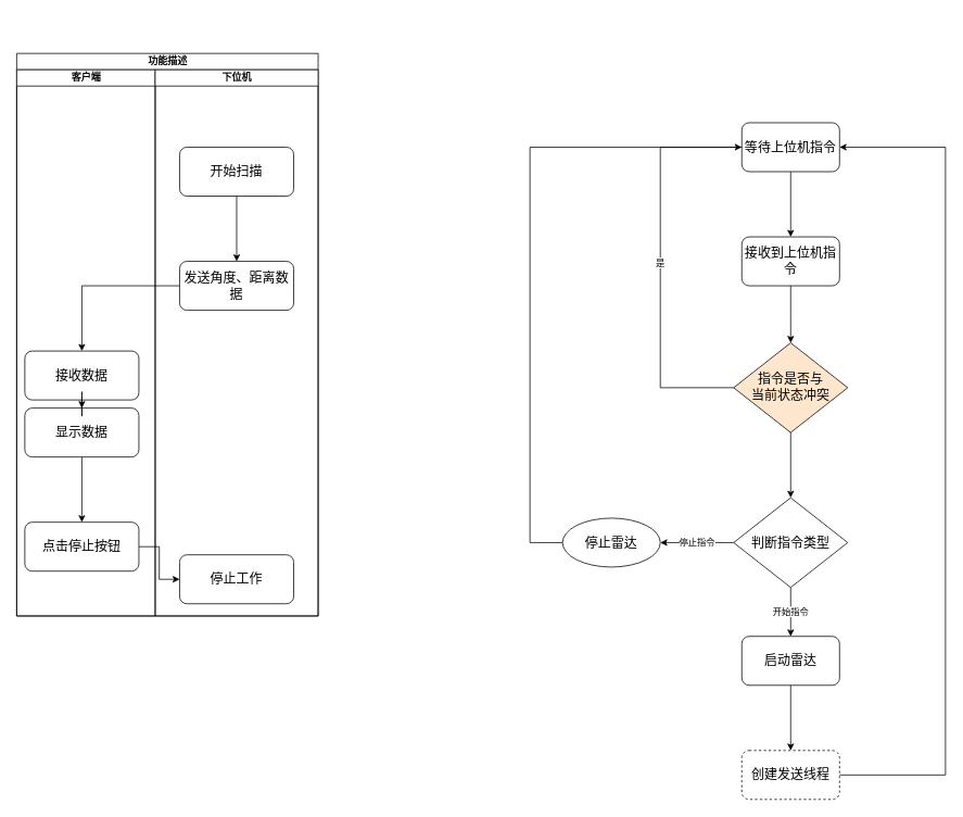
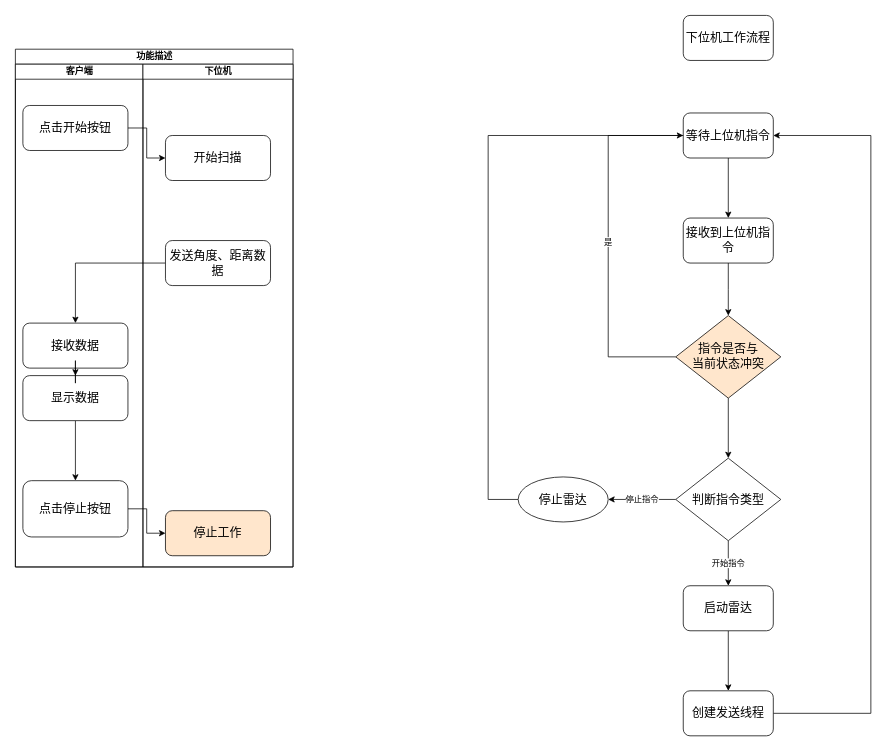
  <mxCell id="0" />
  <mxCell id="1" parent="0" />
  <mxCell id="2" value="功能描述" style="swimlane;html=1;childLayout=stackLayout;resizeParent=1;resizeParentMax=0;startSize=20;" vertex="1" parent="1"><mxGeometry x="20" y="65" width="370" height="690" as="geometry" /></mxCell>
  <mxCell id="3" value="客户端" style="swimlane;html=1;startSize=20;" vertex="1" parent="2"><mxGeometry y="20" width="170" height="670" as="geometry" /></mxCell>
+ <mxCell id="4" value="&lt;span style=&quot;font-size: 16px&quot;&gt;点击开始按钮&lt;/span&gt;" style="rounded=1;whiteSpace=wrap;html=1;" vertex="1" parent="3"><mxGeometry x="10" y="55" width="140" height="60" as="geometry" /></mxCell>
  <mxCell id="5" value="&lt;span style=&quot;font-size: 16px&quot;&gt;接收数据&lt;/span&gt;" style="rounded=1;whiteSpace=wrap;html=1;" vertex="1" parent="3"><mxGeometry x="10" y="345" width="140" height="60" as="geometry" /></mxCell>
  <mxCell id="6" value="下位机" style="swimlane;html=1;startSize=20;" vertex="1" parent="2"><mxGeometry x="170" y="20" width="200" height="670" as="geometry" /></mxCell>
  <mxCell id="7" value="&lt;span style=&quot;font-size: 16px&quot;&gt;开始扫描&lt;/span&gt;" style="rounded=1;whiteSpace=wrap;html=1;" vertex="1" parent="6"><mxGeometry x="30" y="95" width="140" height="60" as="geometry" /></mxCell>
- <mxCell id="8" value="&lt;span style=&quot;font-size: 16px&quot;&gt;停止工作&lt;/span&gt;" style="rounded=1;whiteSpace=wrap;html=1;" vertex="1" parent="6"><mxGeometry x="30" y="595" width="140" height="60" as="geometry" /></mxCell>
+ <mxCell id="8" value="&lt;span style=&quot;font-size: 16px&quot;&gt;停止工作&lt;/span&gt;" style="rounded=1;whiteSpace=wrap;html=1;fillColor=#ffe6cc;" vertex="1" parent="6"><mxGeometry x="30" y="595" width="140" height="60" as="geometry" /></mxCell>
+ <mxCell id="9" value="" style="edgeStyle=orthogonalEdgeStyle;rounded=0;orthogonalLoop=1;jettySize=auto;html=1;" edge="1" parent="2" source="4" target="7"><mxGeometry relative="1" as="geometry" /></mxCell>
  <mxCell id="10" value="" style="edgeStyle=orthogonalEdgeStyle;rounded=0;orthogonalLoop=1;jettySize=auto;html=1;" edge="1" parent="1" source="11" target="5"><mxGeometry relative="1" as="geometry" /></mxCell>
  <mxCell id="11" value="&lt;span style=&quot;font-size: 16px&quot;&gt;发送角度、距离数据&lt;/span&gt;" style="rounded=1;whiteSpace=wrap;html=1;" vertex="1" parent="1"><mxGeometry x="220" y="320" width="140" height="60" as="geometry" /></mxCell>
- <mxCell id="12" value="" style="edgeStyle=orthogonalEdgeStyle;rounded=0;orthogonalLoop=1;jettySize=auto;html=1;" edge="1" parent="1" source="7" target="11"><mxGeometry relative="1" as="geometry" /></mxCell>
  <mxCell id="13" value="" style="edgeStyle=orthogonalEdgeStyle;rounded=0;orthogonalLoop=1;jettySize=auto;html=1;" edge="1" parent="1" source="14" target="17"><mxGeometry relative="1" as="geometry" /></mxCell>
  <mxCell id="14" value="&lt;span style=&quot;font-size: 16px&quot;&gt;显示数据&lt;/span&gt;" style="rounded=1;whiteSpace=wrap;html=1;" vertex="1" parent="1"><mxGeometry x="30" y="500" width="140" height="60" as="geometry" /></mxCell>
  <mxCell id="15" value="" style="edgeStyle=orthogonalEdgeStyle;rounded=0;orthogonalLoop=1;jettySize=auto;html=1;" edge="1" parent="1" source="5" target="14"><mxGeometry relative="1" as="geometry" /></mxCell>
  <mxCell id="16" value="" style="edgeStyle=orthogonalEdgeStyle;rounded=0;orthogonalLoop=1;jettySize=auto;html=1;" edge="1" parent="1" source="17" target="8"><mxGeometry relative="1" as="geometry" /></mxCell>
- <mxCell id="17" value="&lt;span style=&quot;font-size: 16px&quot;&gt;点击停止按钮&lt;/span&gt;" style="rounded=1;whiteSpace=wrap;html=1;" vertex="1" parent="1"><mxGeometry x="30" y="640" width="140" height="60" as="geometry" /></mxCell>
+ <mxCell id="17" value="&lt;span style=&quot;font-size: 16px&quot;&gt;点击停止按钮&lt;/span&gt;" style="rounded=1;whiteSpace=wrap;html=1;" vertex="1" parent="1"><mxGeometry x="30" y="640" width="140" height="75" as="geometry" /></mxCell>
+ <mxCell id="18" value="&lt;font style=&quot;font-size: 16px&quot;&gt;下位机工作流程&lt;/font&gt;" style="rounded=1;whiteSpace=wrap;html=1;" vertex="1" parent="1"><mxGeometry x="910" y="20" width="120" height="60" as="geometry" /></mxCell>
  <mxCell id="19" value="" style="edgeStyle=orthogonalEdgeStyle;rounded=0;orthogonalLoop=1;jettySize=auto;html=1;" edge="1" parent="1" source="20" target="22"><mxGeometry relative="1" as="geometry" /></mxCell>
  <mxCell id="20" value="&lt;span style=&quot;font-size: 16px&quot;&gt;等待上位机指令&lt;/span&gt;" style="rounded=1;whiteSpace=wrap;html=1;" vertex="1" parent="1"><mxGeometry x="910" y="150" width="120" height="60" as="geometry" /></mxCell>
  <mxCell id="21" value="" style="edgeStyle=orthogonalEdgeStyle;rounded=0;orthogonalLoop=1;jettySize=auto;html=1;" edge="1" parent="1" source="22"><mxGeometry relative="1" as="geometry"><mxPoint x="970" y="420" as="targetPoint" /></mxGeometry></mxCell>
  <mxCell id="22" value="&lt;span style=&quot;font-size: 16px&quot;&gt;接收到上位机指令&lt;/span&gt;" style="rounded=1;whiteSpace=wrap;html=1;" vertex="1" parent="1"><mxGeometry x="910" y="290" width="120" height="60" as="geometry" /></mxCell>
  <mxCell id="23" value="是" style="edgeStyle=orthogonalEdgeStyle;rounded=0;orthogonalLoop=1;jettySize=auto;html=1;entryX=0;entryY=0.5;entryDx=0;entryDy=0;" edge="1" parent="1" source="25" target="20"><mxGeometry relative="1" as="geometry"><Array as="points"><mxPoint x="810" y="475" /><mxPoint x="810" y="180" /></Array></mxGeometry></mxCell>
  <mxCell id="24" value="" style="edgeStyle=orthogonalEdgeStyle;rounded=0;orthogonalLoop=1;jettySize=auto;html=1;" edge="1" parent="1" source="25" target="28"><mxGeometry relative="1" as="geometry" /></mxCell>
  <mxCell id="25" value="&lt;font style=&quot;font-size: 16px&quot;&gt;指令是否与&lt;br&gt;当前状态冲突&lt;/font&gt;" style="rhombus;whiteSpace=wrap;html=1;fillColor=#ffe6cc;" vertex="1" parent="1"><mxGeometry x="900" y="420" width="140" height="110" as="geometry" /></mxCell>
  <mxCell id="26" value="停止指令" style="edgeStyle=orthogonalEdgeStyle;rounded=0;orthogonalLoop=1;jettySize=auto;html=1;" edge="1" parent="1" source="28" target="30"><mxGeometry relative="1" as="geometry" /></mxCell>
  <mxCell id="27" value="开始指令" style="edgeStyle=orthogonalEdgeStyle;rounded=0;orthogonalLoop=1;jettySize=auto;html=1;" edge="1" parent="1" source="28" target="32"><mxGeometry relative="1" as="geometry" /></mxCell>
  <mxCell id="28" value="&lt;span style=&quot;font-size: 16px&quot;&gt;判断指令类型&lt;/span&gt;" style="rhombus;whiteSpace=wrap;html=1;" vertex="1" parent="1"><mxGeometry x="900" y="610" width="140" height="110" as="geometry" /></mxCell>
  <mxCell id="29" style="edgeStyle=orthogonalEdgeStyle;rounded=0;orthogonalLoop=1;jettySize=auto;html=1;endArrow=none;" edge="1" parent="1" source="30" target="20"><mxGeometry relative="1" as="geometry"><Array as="points"><mxPoint x="650" y="665" /><mxPoint x="650" y="180" /></Array></mxGeometry></mxCell>
  <mxCell id="30" value="&lt;span style=&quot;font-size: 16px&quot;&gt;停止雷达&lt;/span&gt;" style="ellipse;whiteSpace=wrap;html=1;" vertex="1" parent="1"><mxGeometry x="690" y="635" width="120" height="60" as="geometry" /></mxCell>
  <mxCell id="31" value="" style="edgeStyle=orthogonalEdgeStyle;rounded=0;orthogonalLoop=1;jettySize=auto;html=1;" edge="1" parent="1" source="32" target="34"><mxGeometry relative="1" as="geometry" /></mxCell>
  <mxCell id="32" value="&lt;span style=&quot;font-size: 16px&quot;&gt;启动雷达&lt;/span&gt;" style="rounded=1;whiteSpace=wrap;html=1;" vertex="1" parent="1"><mxGeometry x="910" y="780" width="120" height="60" as="geometry" /></mxCell>
  <mxCell id="33" style="edgeStyle=orthogonalEdgeStyle;rounded=0;orthogonalLoop=1;jettySize=auto;html=1;entryX=1;entryY=0.5;entryDx=0;entryDy=0;" edge="1" parent="1" source="34" target="20"><mxGeometry relative="1" as="geometry"><Array as="points"><mxPoint x="1160" y="950" /><mxPoint x="1160" y="180" /></Array></mxGeometry></mxCell>
- <mxCell id="34" value="&lt;span style=&quot;font-size: 16px&quot;&gt;创建发送线程&lt;/span&gt;" style="rounded=1;whiteSpace=wrap;html=1;dashed=1;" vertex="1" parent="1"><mxGeometry x="910" y="920" width="120" height="60" as="geometry" /></mxCell>
+ <mxCell id="34" value="&lt;span style=&quot;font-size: 16px&quot;&gt;创建发送线程&lt;/span&gt;" style="rounded=1;whiteSpace=wrap;html=1;" vertex="1" parent="1"><mxGeometry x="910" y="920" width="120" height="60" as="geometry" /></mxCell>
